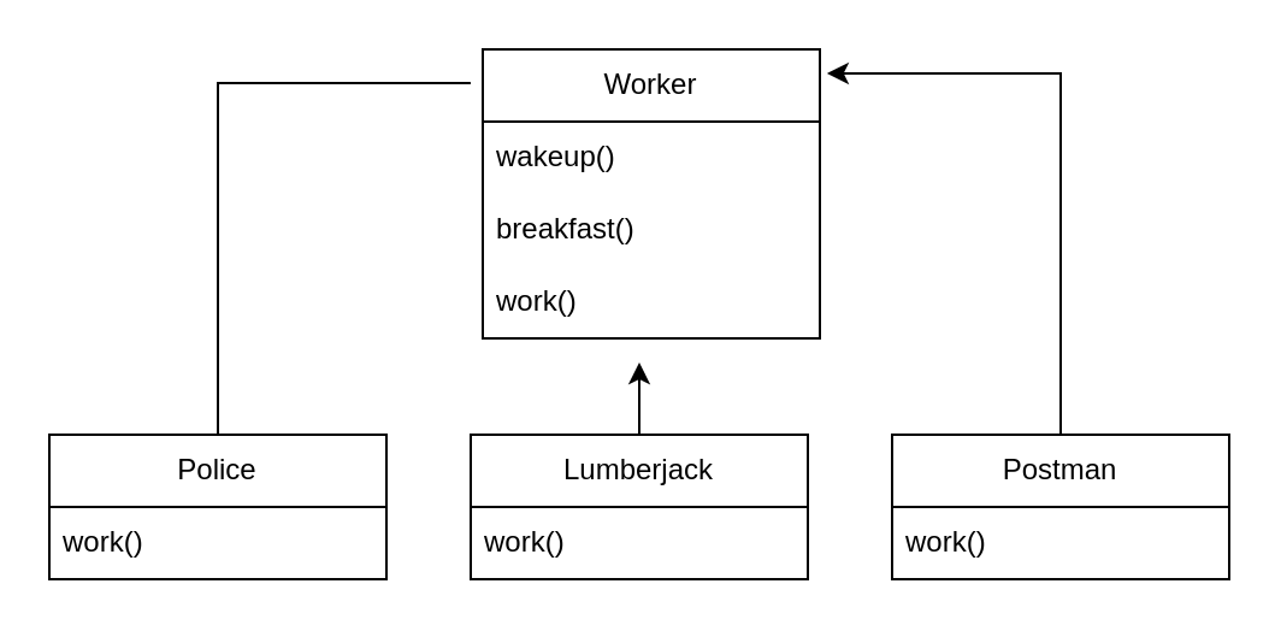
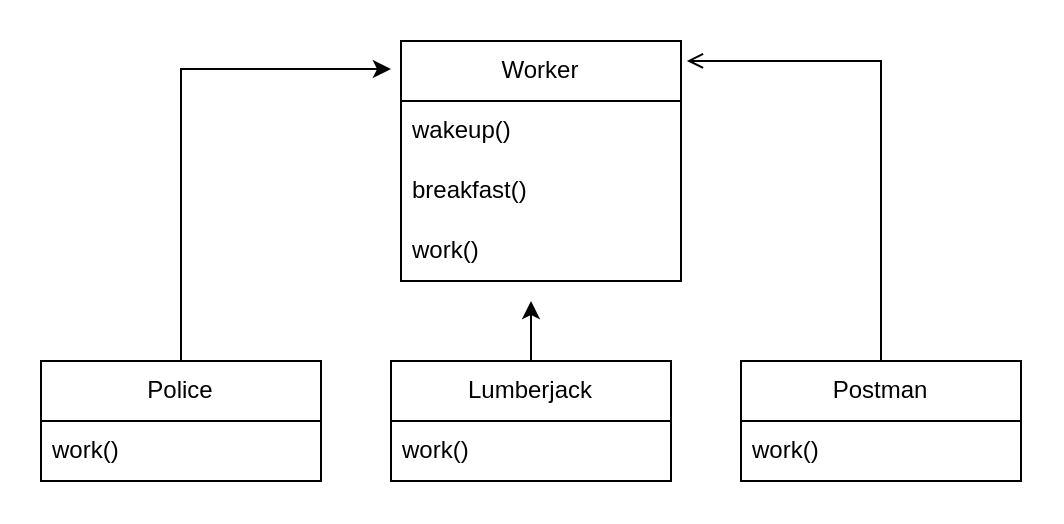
  <mxCell id="0" />
  <mxCell id="1" parent="0" />
  <mxCell id="2" value="Worker" style="swimlane;fontStyle=0;childLayout=stackLayout;horizontal=1;startSize=30;horizontalStack=0;resizeParent=1;resizeParentMax=0;resizeLast=0;collapsible=1;marginBottom=0;whiteSpace=wrap;html=1;" vertex="1" parent="1"><mxGeometry x="200" y="20" width="140" height="120" as="geometry" /></mxCell>
  <mxCell id="3" value="wakeup()" style="text;strokeColor=none;fillColor=none;align=left;verticalAlign=middle;spacingLeft=4;spacingRight=4;overflow=hidden;points=[[0,0.5],[1,0.5]];portConstraint=eastwest;rotatable=0;whiteSpace=wrap;html=1;" vertex="1" parent="2"><mxGeometry y="30" width="140" height="30" as="geometry" /></mxCell>
  <mxCell id="4" value="breakfast()" style="text;strokeColor=none;fillColor=none;align=left;verticalAlign=middle;spacingLeft=4;spacingRight=4;overflow=hidden;points=[[0,0.5],[1,0.5]];portConstraint=eastwest;rotatable=0;whiteSpace=wrap;html=1;" vertex="1" parent="2"><mxGeometry y="60" width="140" height="30" as="geometry" /></mxCell>
  <mxCell id="5" value="work()" style="text;strokeColor=none;fillColor=none;align=left;verticalAlign=middle;spacingLeft=4;spacingRight=4;overflow=hidden;points=[[0,0.5],[1,0.5]];portConstraint=eastwest;rotatable=0;whiteSpace=wrap;html=1;" vertex="1" parent="2"><mxGeometry y="90" width="140" height="30" as="geometry" /></mxCell>
  <mxCell id="6" value="Police" style="swimlane;fontStyle=0;childLayout=stackLayout;horizontal=1;startSize=30;horizontalStack=0;resizeParent=1;resizeParentMax=0;resizeLast=0;collapsible=1;marginBottom=0;whiteSpace=wrap;html=1;" vertex="1" parent="1"><mxGeometry x="20" y="180" width="140" height="60" as="geometry" /></mxCell>
  <mxCell id="7" value="work()" style="text;strokeColor=none;fillColor=none;align=left;verticalAlign=middle;spacingLeft=4;spacingRight=4;overflow=hidden;points=[[0,0.5],[1,0.5]];portConstraint=eastwest;rotatable=0;whiteSpace=wrap;html=1;" vertex="1" parent="6"><mxGeometry y="30" width="140" height="30" as="geometry" /></mxCell>
  <mxCell id="8" style="edgeStyle=orthogonalEdgeStyle;rounded=0;orthogonalLoop=1;jettySize=auto;html=1;" edge="1" parent="1" source="9"><mxGeometry relative="1" as="geometry"><mxPoint x="265" y="150" as="targetPoint" /></mxGeometry></mxCell>
  <mxCell id="9" value="Lumberjack" style="swimlane;fontStyle=0;childLayout=stackLayout;horizontal=1;startSize=30;horizontalStack=0;resizeParent=1;resizeParentMax=0;resizeLast=0;collapsible=1;marginBottom=0;whiteSpace=wrap;html=1;" vertex="1" parent="1"><mxGeometry x="195" y="180" width="140" height="60" as="geometry" /></mxCell>
  <mxCell id="10" value="work()" style="text;strokeColor=none;fillColor=none;align=left;verticalAlign=middle;spacingLeft=4;spacingRight=4;overflow=hidden;points=[[0,0.5],[1,0.5]];portConstraint=eastwest;rotatable=0;whiteSpace=wrap;html=1;" vertex="1" parent="9"><mxGeometry y="30" width="140" height="30" as="geometry" /></mxCell>
  <mxCell id="11" value="Postman" style="swimlane;fontStyle=0;childLayout=stackLayout;horizontal=1;startSize=30;horizontalStack=0;resizeParent=1;resizeParentMax=0;resizeLast=0;collapsible=1;marginBottom=0;whiteSpace=wrap;html=1;" vertex="1" parent="1"><mxGeometry x="370" y="180" width="140" height="60" as="geometry" /></mxCell>
  <mxCell id="12" value="work()" style="text;strokeColor=none;fillColor=none;align=left;verticalAlign=middle;spacingLeft=4;spacingRight=4;overflow=hidden;points=[[0,0.5],[1,0.5]];portConstraint=eastwest;rotatable=0;whiteSpace=wrap;html=1;" vertex="1" parent="11"><mxGeometry y="30" width="140" height="30" as="geometry" /></mxCell>
- <mxCell id="13" style="edgeStyle=orthogonalEdgeStyle;rounded=0;orthogonalLoop=1;jettySize=auto;html=1;entryX=-0.036;entryY=0.117;entryDx=0;entryDy=0;entryPerimeter=0;endArrow=none;" edge="1" parent="1" source="6" target="2"><mxGeometry relative="1" as="geometry"><Array as="points"><mxPoint x="90" y="34" /></Array></mxGeometry></mxCell>
- <mxCell id="14" style="edgeStyle=orthogonalEdgeStyle;rounded=0;orthogonalLoop=1;jettySize=auto;html=1;entryX=1.021;entryY=0.083;entryDx=0;entryDy=0;entryPerimeter=0;" edge="1" parent="1" source="11" target="2"><mxGeometry relative="1" as="geometry"><Array as="points"><mxPoint x="440" y="30" /></Array></mxGeometry></mxCell>
+ <mxCell id="13" style="edgeStyle=orthogonalEdgeStyle;rounded=0;orthogonalLoop=1;jettySize=auto;html=1;entryX=-0.036;entryY=0.117;entryDx=0;entryDy=0;entryPerimeter=0;" edge="1" parent="1" source="6" target="2"><mxGeometry relative="1" as="geometry"><Array as="points"><mxPoint x="90" y="34" /></Array></mxGeometry></mxCell>
+ <mxCell id="14" style="edgeStyle=orthogonalEdgeStyle;rounded=0;orthogonalLoop=1;jettySize=auto;html=1;entryX=1.021;entryY=0.083;entryDx=0;entryDy=0;entryPerimeter=0;endArrow=open;" edge="1" parent="1" source="11" target="2"><mxGeometry relative="1" as="geometry"><Array as="points"><mxPoint x="440" y="30" /></Array></mxGeometry></mxCell>
